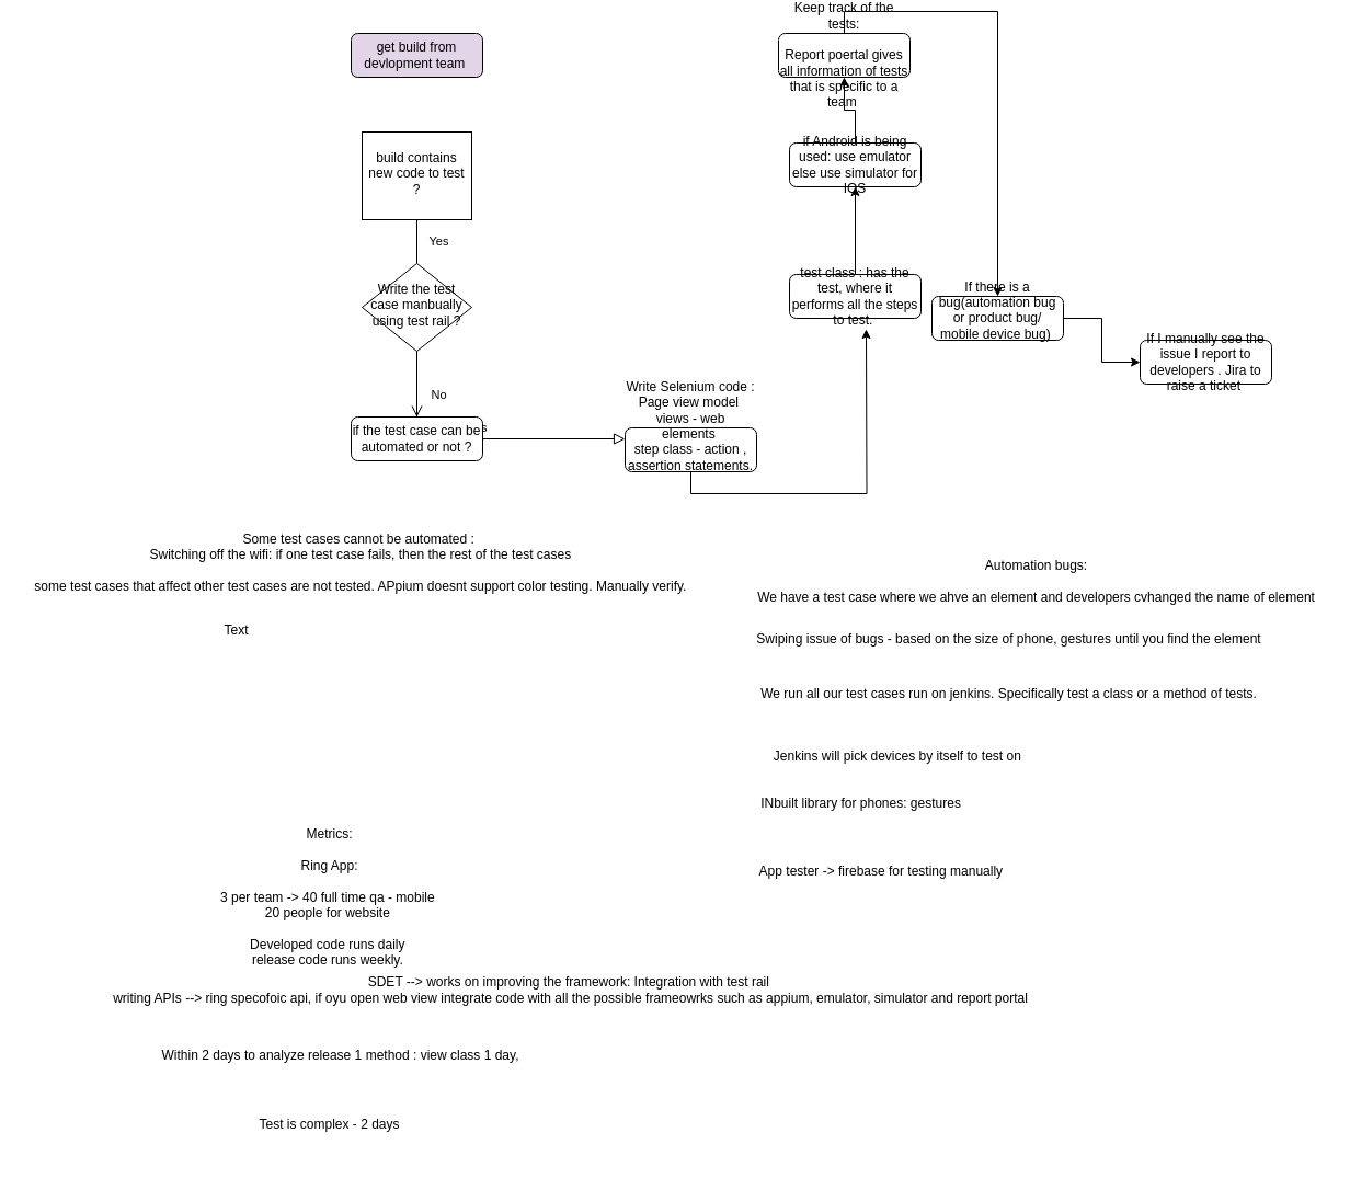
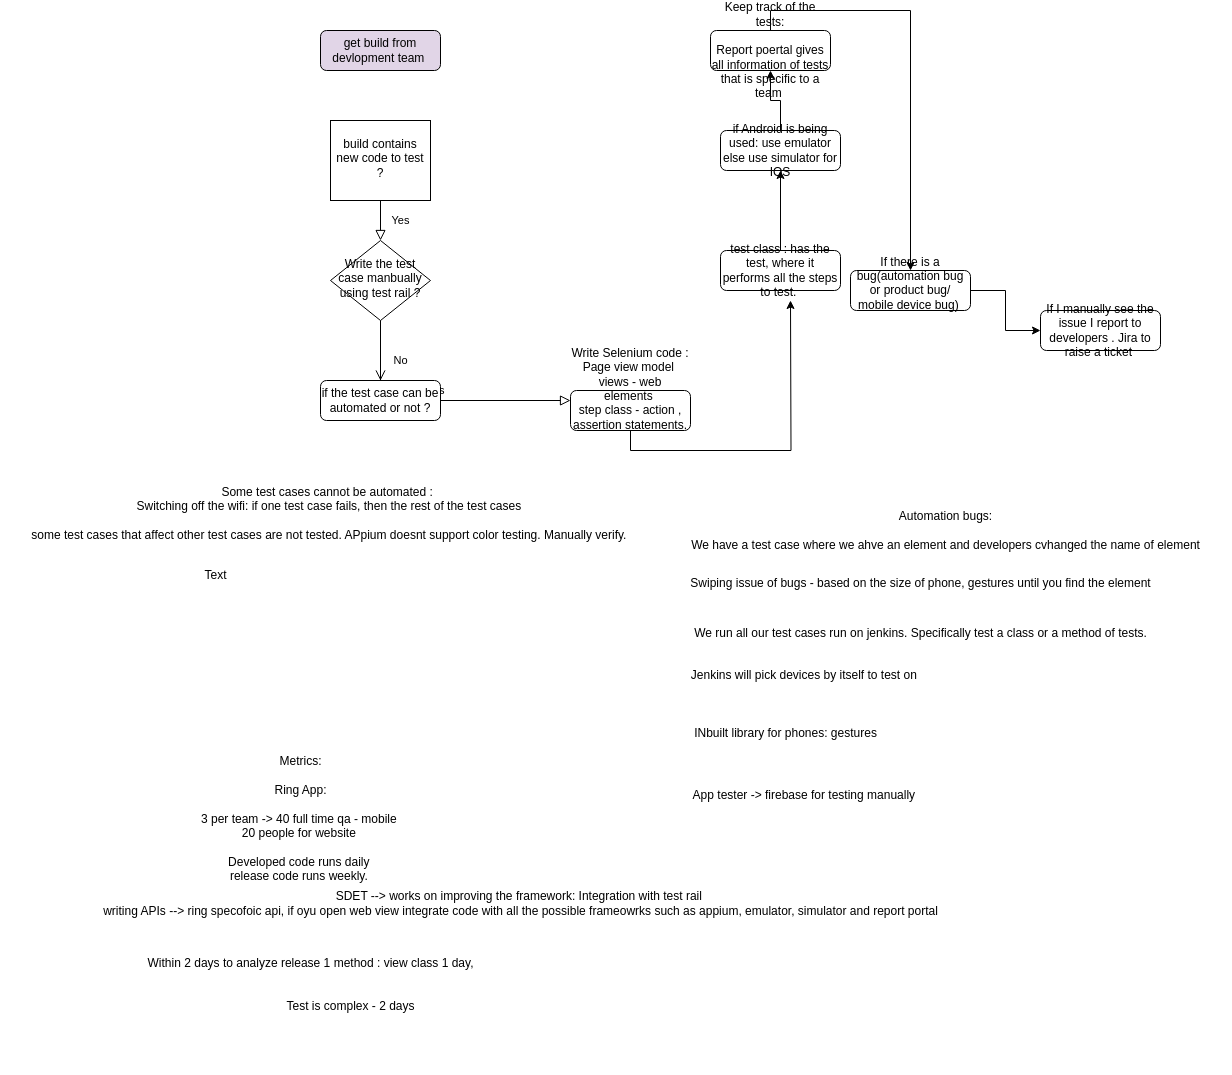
  <mxCell id="0" />
  <mxCell id="1" parent="0" />
  <mxCell id="2" value="get build from devlopment team&amp;nbsp;" style="rounded=1;whiteSpace=wrap;html=1;fontSize=12;glass=0;strokeWidth=1;shadow=0;fillColor=#e1d5e7;" parent="1" vertex="1"><mxGeometry x="320" y="20" width="120" height="40" as="geometry" /></mxCell>
- <mxCell id="3" value="Yes" style="rounded=0;html=1;jettySize=auto;orthogonalLoop=1;fontSize=11;endArrow=none;endFill=0;endSize=8;strokeWidth=1;shadow=0;labelBackgroundColor=none;edgeStyle=orthogonalEdgeStyle;" parent="1" source="4" target="7" edge="1"><mxGeometry y="20" relative="1" as="geometry"><mxPoint as="offset" /></mxGeometry></mxCell>
+ <mxCell id="3" value="Yes" style="rounded=0;html=1;jettySize=auto;orthogonalLoop=1;fontSize=11;endArrow=block;endFill=0;endSize=8;strokeWidth=1;shadow=0;labelBackgroundColor=none;edgeStyle=orthogonalEdgeStyle;" parent="1" source="4" target="7" edge="1"><mxGeometry y="20" relative="1" as="geometry"><mxPoint as="offset" /></mxGeometry></mxCell>
  <mxCell id="4" value="build contains new code to test ?" style="whiteSpace=wrap;html=1;shadow=0;fontFamily=Helvetica;fontSize=12;align=center;strokeWidth=1;spacing=6;spacingTop=-4;rounded=0;" parent="1" vertex="1"><mxGeometry x="330" y="110" width="100" height="80" as="geometry" /></mxCell>
  <mxCell id="5" value="No" style="rounded=0;html=1;jettySize=auto;orthogonalLoop=1;fontSize=11;endArrow=open;endFill=0;endSize=8;strokeWidth=1;shadow=0;labelBackgroundColor=none;edgeStyle=orthogonalEdgeStyle;" parent="1" source="7" target="8" edge="1"><mxGeometry x="0.333" y="20" relative="1" as="geometry"><mxPoint as="offset" /></mxGeometry></mxCell>
  <mxCell id="6" value="Yes" style="edgeStyle=orthogonalEdgeStyle;rounded=0;html=1;jettySize=auto;orthogonalLoop=1;fontSize=11;endArrow=block;endFill=0;endSize=8;strokeWidth=1;shadow=0;labelBackgroundColor=none;" parent="1" source="7" target="10" edge="1"><mxGeometry y="10" relative="1" as="geometry"><mxPoint as="offset" /><Array as="points"><mxPoint x="380" y="390" /></Array></mxGeometry></mxCell>
  <mxCell id="7" value="Write the test case manbually using test rail ?" style="rhombus;whiteSpace=wrap;html=1;shadow=0;fontFamily=Helvetica;fontSize=12;align=center;strokeWidth=1;spacing=6;spacingTop=-4;" parent="1" vertex="1"><mxGeometry x="330" y="230" width="100" height="80" as="geometry" /></mxCell>
  <mxCell id="8" value="if the test case can be automated or not ?" style="rounded=1;whiteSpace=wrap;html=1;fontSize=12;glass=0;strokeWidth=1;shadow=0;" parent="1" vertex="1"><mxGeometry x="320" y="370" width="120" height="40" as="geometry" /></mxCell>
  <mxCell id="9" style="edgeStyle=orthogonalEdgeStyle;rounded=0;orthogonalLoop=1;jettySize=auto;html=1;exitX=0.5;exitY=1;exitDx=0;exitDy=0;" edge="1" parent="1" source="10"><mxGeometry relative="1" as="geometry"><mxPoint x="790" y="290" as="targetPoint" /></mxGeometry></mxCell>
  <mxCell id="10" value="Write Selenium code :&lt;br&gt;Page view model&amp;nbsp;&lt;div&gt;views - web elements&amp;nbsp;&lt;/div&gt;&lt;div&gt;step class - action , assertion statements.&lt;/div&gt;&lt;div&gt;&lt;br&gt;&lt;/div&gt;&lt;div&gt;&lt;br&gt;&lt;/div&gt;&lt;div&gt;&lt;br&gt;&lt;/div&gt;" style="rounded=1;whiteSpace=wrap;html=1;fontSize=12;glass=0;strokeWidth=1;shadow=0;" parent="1" vertex="1"><mxGeometry x="570" y="380" width="120" height="40" as="geometry" /></mxCell>
  <mxCell id="11" value="Some test cases cannot be automated :&amp;nbsp;&amp;nbsp;&lt;div&gt;Switching off the wifi: if one test case fails, then the rest of the test cases&amp;nbsp;&lt;/div&gt;&lt;div&gt;&lt;br&gt;&lt;/div&gt;&lt;div&gt;some test cases that affect other test cases are not tested. APpium doesnt support color testing. Manually verify.&amp;nbsp;&lt;/div&gt;" style="text;html=1;align=center;verticalAlign=middle;resizable=0;points=[];autosize=1;strokeColor=none;fillColor=none;" vertex="1" parent="1"><mxGeometry x="20" y="468" width="620" height="70" as="geometry" /></mxCell>
  <mxCell id="12" value="Text" style="text;html=1;align=center;verticalAlign=middle;resizable=0;points=[];autosize=1;strokeColor=none;fillColor=none;" vertex="1" parent="1"><mxGeometry x="190" y="550" width="50" height="30" as="geometry" /></mxCell>
  <mxCell id="13" style="edgeStyle=orthogonalEdgeStyle;rounded=0;orthogonalLoop=1;jettySize=auto;html=1;exitX=0.5;exitY=0;exitDx=0;exitDy=0;entryX=0.5;entryY=1;entryDx=0;entryDy=0;" edge="1" parent="1" source="14" target="16"><mxGeometry relative="1" as="geometry" /></mxCell>
  <mxCell id="14" value="test class : has the test, where it performs all the steps to test.&amp;nbsp;" style="rounded=1;whiteSpace=wrap;html=1;fontSize=12;glass=0;strokeWidth=1;shadow=0;" vertex="1" parent="1"><mxGeometry x="720" y="240" width="120" height="40" as="geometry" /></mxCell>
  <mxCell id="15" style="edgeStyle=orthogonalEdgeStyle;rounded=0;orthogonalLoop=1;jettySize=auto;html=1;exitX=0.5;exitY=0;exitDx=0;exitDy=0;" edge="1" parent="1" source="16" target="18"><mxGeometry relative="1" as="geometry" /></mxCell>
  <mxCell id="16" value="if Android is being used: use emulator&lt;div&gt;else use simulator for IOS&lt;/div&gt;" style="rounded=1;whiteSpace=wrap;html=1;fontSize=12;glass=0;strokeWidth=1;shadow=0;" vertex="1" parent="1"><mxGeometry x="720" y="120" width="120" height="40" as="geometry" /></mxCell>
  <mxCell id="17" style="edgeStyle=orthogonalEdgeStyle;rounded=0;orthogonalLoop=1;jettySize=auto;html=1;exitX=0.5;exitY=0;exitDx=0;exitDy=0;" edge="1" parent="1" source="18" target="20"><mxGeometry relative="1" as="geometry" /></mxCell>
  <mxCell id="18" value="Keep track of the tests:&lt;br&gt;&lt;br&gt;Report poertal gives all information of tests that is specific to a team&amp;nbsp;" style="rounded=1;whiteSpace=wrap;html=1;fontSize=12;glass=0;strokeWidth=1;shadow=0;" vertex="1" parent="1"><mxGeometry x="710" y="20" width="120" height="40" as="geometry" /></mxCell>
  <mxCell id="19" style="edgeStyle=orthogonalEdgeStyle;rounded=0;orthogonalLoop=1;jettySize=auto;html=1;exitX=1;exitY=0.5;exitDx=0;exitDy=0;" edge="1" parent="1" source="20" target="27"><mxGeometry relative="1" as="geometry" /></mxCell>
  <mxCell id="20" value="If there is a bug(automation bug or product bug/ mobile device bug)&amp;nbsp;&lt;div&gt;&lt;br&gt;&lt;/div&gt;" style="rounded=1;whiteSpace=wrap;html=1;fontSize=12;glass=0;strokeWidth=1;shadow=0;" vertex="1" parent="1"><mxGeometry x="850" y="260" width="120" height="40" as="geometry" /></mxCell>
  <mxCell id="21" value="Automation bugs:&lt;div&gt;&lt;br&gt;&lt;/div&gt;&lt;div&gt;We have a test case where we ahve an element and developers cvhanged the name of element&lt;/div&gt;" style="text;html=1;align=center;verticalAlign=middle;resizable=0;points=[];autosize=1;strokeColor=none;fillColor=none;" vertex="1" parent="1"><mxGeometry x="680" y="490" width="530" height="60" as="geometry" /></mxCell>
  <mxCell id="22" value="Swiping issue of bugs - based on the size of phone, gestures until you find the element&lt;div&gt;&lt;br&gt;&lt;/div&gt;" style="text;html=1;align=center;verticalAlign=middle;resizable=0;points=[];autosize=1;strokeColor=none;fillColor=none;" vertex="1" parent="1"><mxGeometry x="680" y="560" width="480" height="40" as="geometry" /></mxCell>
  <mxCell id="23" value="We run all our test cases run on jenkins. Specifically test a class or a method of tests.&lt;div&gt;&lt;br&gt;&lt;/div&gt;" style="text;html=1;align=center;verticalAlign=middle;resizable=0;points=[];autosize=1;strokeColor=none;fillColor=none;" vertex="1" parent="1"><mxGeometry x="680" y="610" width="480" height="40" as="geometry" /></mxCell>
- <mxCell id="24" value="Jenkins will pick devices by itself to test on&amp;nbsp;" style="text;html=1;align=center;verticalAlign=middle;resizable=0;points=[];autosize=1;strokeColor=none;fillColor=none;" vertex="1" parent="1"><mxGeometry x="695" y="665" width="250" height="30" as="geometry" /></mxCell>
+ <mxCell id="24" value="Jenkins will pick devices by itself to test on&amp;nbsp;" style="text;html=1;align=center;verticalAlign=middle;resizable=0;points=[];autosize=1;strokeColor=none;fillColor=none;" vertex="1" parent="1"><mxGeometry x="680" y="650" width="250" height="30" as="geometry" /></mxCell>
  <mxCell id="25" value="INbuilt library for phones: gestures&lt;div&gt;&lt;br&gt;&lt;/div&gt;" style="text;html=1;align=center;verticalAlign=middle;resizable=0;points=[];autosize=1;strokeColor=none;fillColor=none;" vertex="1" parent="1"><mxGeometry x="680" y="710" width="210" height="40" as="geometry" /></mxCell>
  <mxCell id="26" value="App tester -&amp;gt; firebase for testing manually&amp;nbsp;" style="text;html=1;align=center;verticalAlign=middle;resizable=0;points=[];autosize=1;strokeColor=none;fillColor=none;" vertex="1" parent="1"><mxGeometry x="680" y="770" width="250" height="30" as="geometry" /></mxCell>
  <mxCell id="27" value="&lt;div&gt;If I manually see the issue I report to developers . Jira to raise a ticket&amp;nbsp;&lt;/div&gt;" style="rounded=1;whiteSpace=wrap;html=1;fontSize=12;glass=0;strokeWidth=1;shadow=0;" vertex="1" parent="1"><mxGeometry x="1040" y="300" width="120" height="40" as="geometry" /></mxCell>
  <mxCell id="28" value="Metrics:&lt;br&gt;&lt;br&gt;Ring App:&lt;br&gt;&lt;div&gt;&lt;br&gt;&lt;/div&gt;&lt;div&gt;3 per team -&amp;gt; 40 full time qa - mobile&amp;nbsp;&lt;/div&gt;&lt;div&gt;20 people for website&amp;nbsp;&lt;/div&gt;&lt;div&gt;&lt;br&gt;&lt;/div&gt;&lt;div&gt;Developed code runs daily&amp;nbsp;&lt;/div&gt;&lt;div&gt;release code runs weekly.&amp;nbsp;&lt;/div&gt;&lt;div&gt;&lt;span style=&quot;background-color: initial;&quot;&gt;&amp;nbsp;&lt;/span&gt;&lt;br&gt;&lt;/div&gt;&lt;div&gt;&lt;br&gt;&lt;/div&gt;" style="text;html=1;align=center;verticalAlign=middle;resizable=0;points=[];autosize=1;strokeColor=none;fillColor=none;" vertex="1" parent="1"><mxGeometry x="190" y="738" width="220" height="170" as="geometry" /></mxCell>
  <mxCell id="29" value="SDET --&amp;gt; works on improving the framework: Integration with test rail&amp;nbsp;&lt;div&gt;writing APIs --&amp;gt; ring specofoic api, if oyu open web view integrate code with all the possible frameowrks such as appium, emulator, simulator and report portal&lt;/div&gt;" style="text;html=1;align=center;verticalAlign=middle;resizable=0;points=[];autosize=1;strokeColor=none;fillColor=none;" vertex="1" parent="1"><mxGeometry x="90" y="873" width="860" height="40" as="geometry" /></mxCell>
  <mxCell id="30" value="Within 2 days to analyze release 1 method : view class 1 day," style="text;html=1;align=center;verticalAlign=middle;resizable=0;points=[];autosize=1;strokeColor=none;fillColor=none;" vertex="1" parent="1"><mxGeometry x="135" y="938" width="350" height="30" as="geometry" /></mxCell>
- <mxCell id="31" value="Test is complex - 2 days&lt;div&gt;&lt;br&gt;&lt;/div&gt;" style="text;html=1;align=center;verticalAlign=middle;resizable=0;points=[];autosize=1;strokeColor=none;fillColor=none;" vertex="1" parent="1"><mxGeometry x="225" y="1003" width="150" height="40" as="geometry" /></mxCell>
+ <mxCell id="31" value="Test is complex - 2 days&lt;div&gt;&lt;br&gt;&lt;/div&gt;" style="text;html=1;align=center;verticalAlign=middle;resizable=0;points=[];autosize=1;strokeColor=none;fillColor=none;" vertex="1" parent="1"><mxGeometry x="275" y="983" width="150" height="40" as="geometry" /></mxCell>
